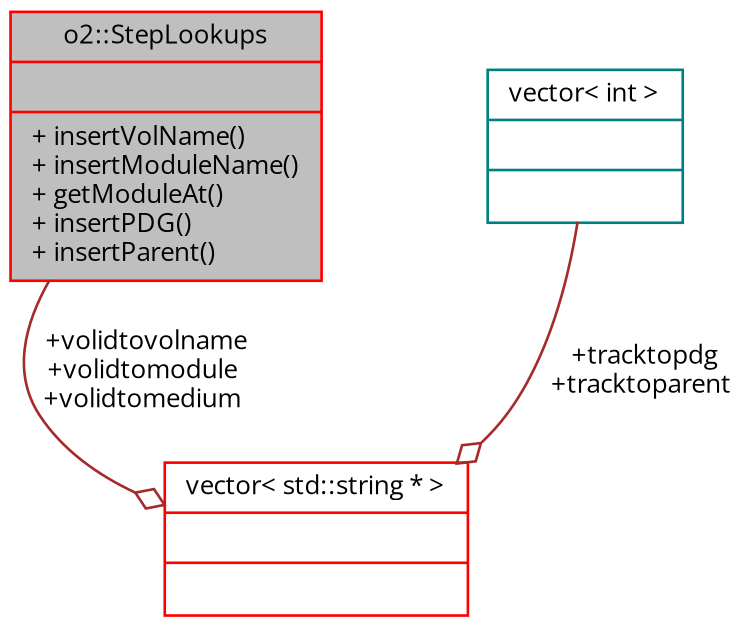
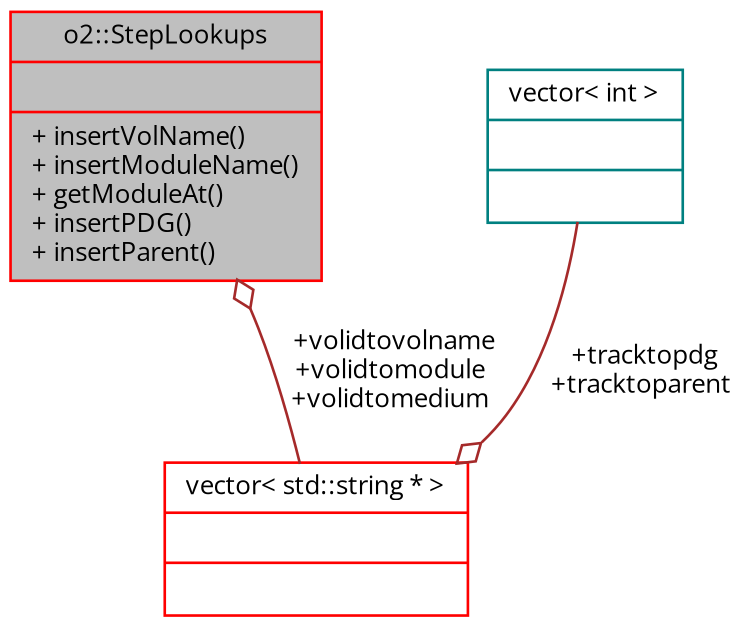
  digraph {
    fontname="Open Sans"
    node [color=red fontname="Open Sans" fontsize=10 shape=record]
    edge [arrowhead=odiamond color=brown fontname="Open Sans" fontsize=10 labelfontname=Helvetica labelfontsize=10 style=solid]
    n1 [fillcolor=grey75 fontcolor=black height=0.2 label="{o2::StepLookups\n||+ insertVolName()\l+ insertModuleName()\l+ getModuleAt()\l+ insertPDG()\l+ insertParent()\l}" style=filled width=0.4]
    n2 [color=teal height=0.2 label="{vector\< int \>\n||}" width=0.4]
    n3 [height=0.2 label="{vector\< std::string * \>\n||}" width=0.4]
    n2 -> n3 [label=" +tracktopdg\n+tracktoparent"]
-   n1 -> n3 [label=" +volidtovolname\n+volidtomodule\n+volidtomedium"]
+   n3 -> n1 [label=" +volidtovolname\n+volidtomodule\n+volidtomedium"]
  }
